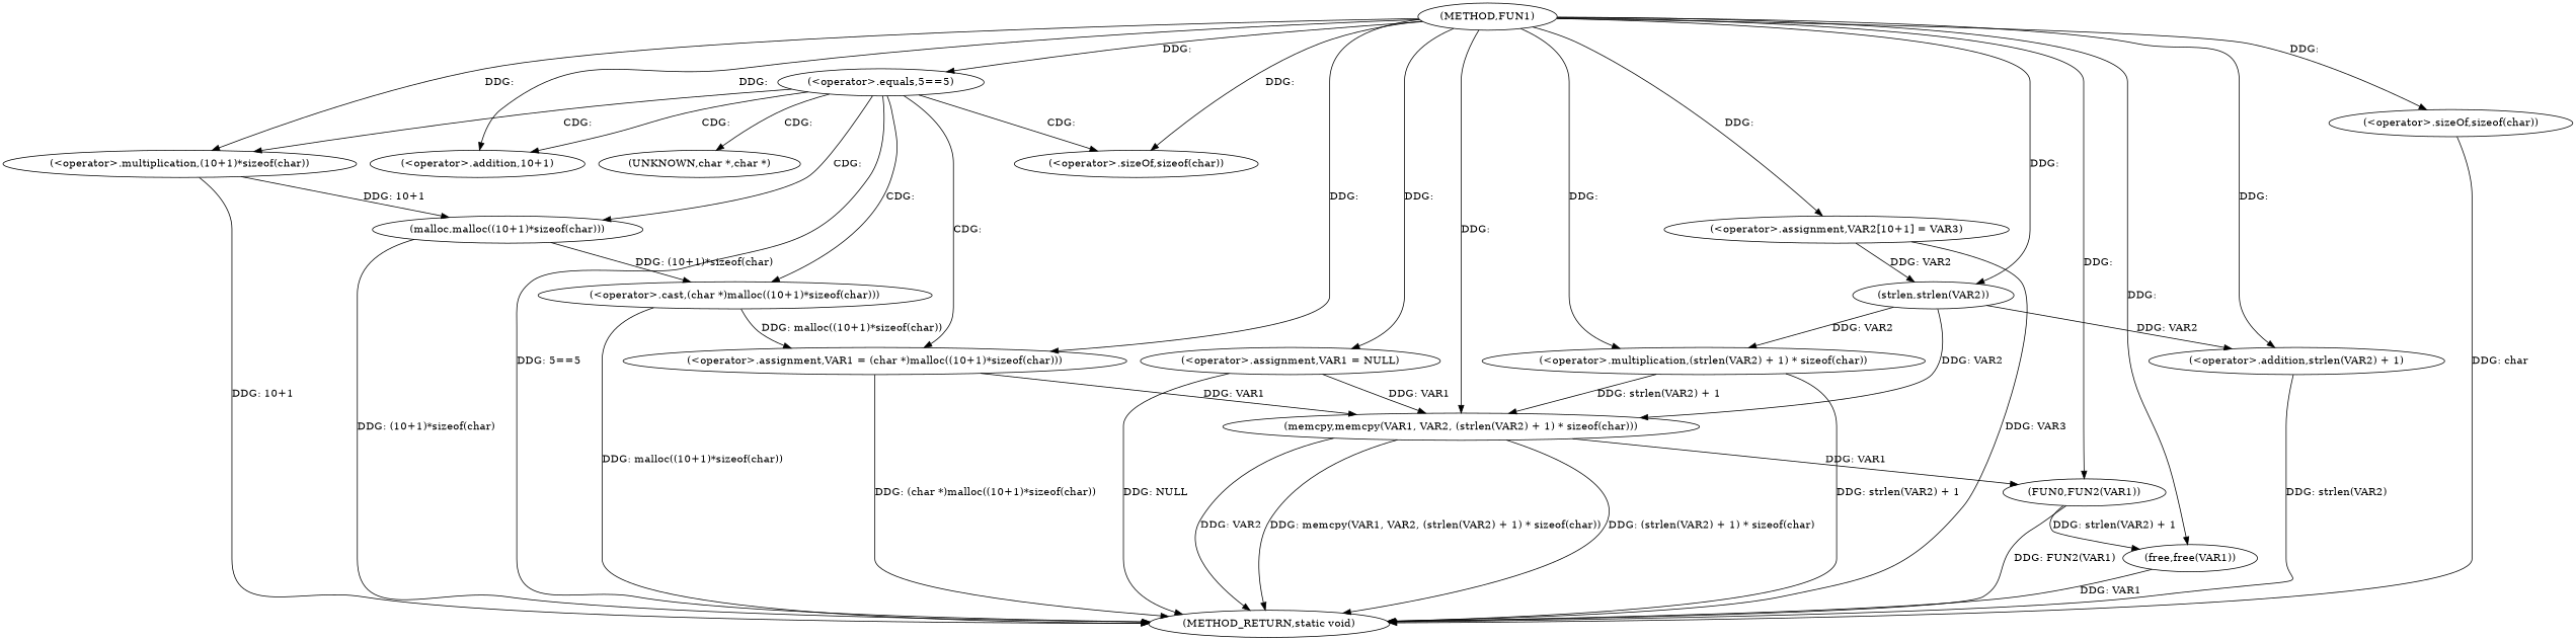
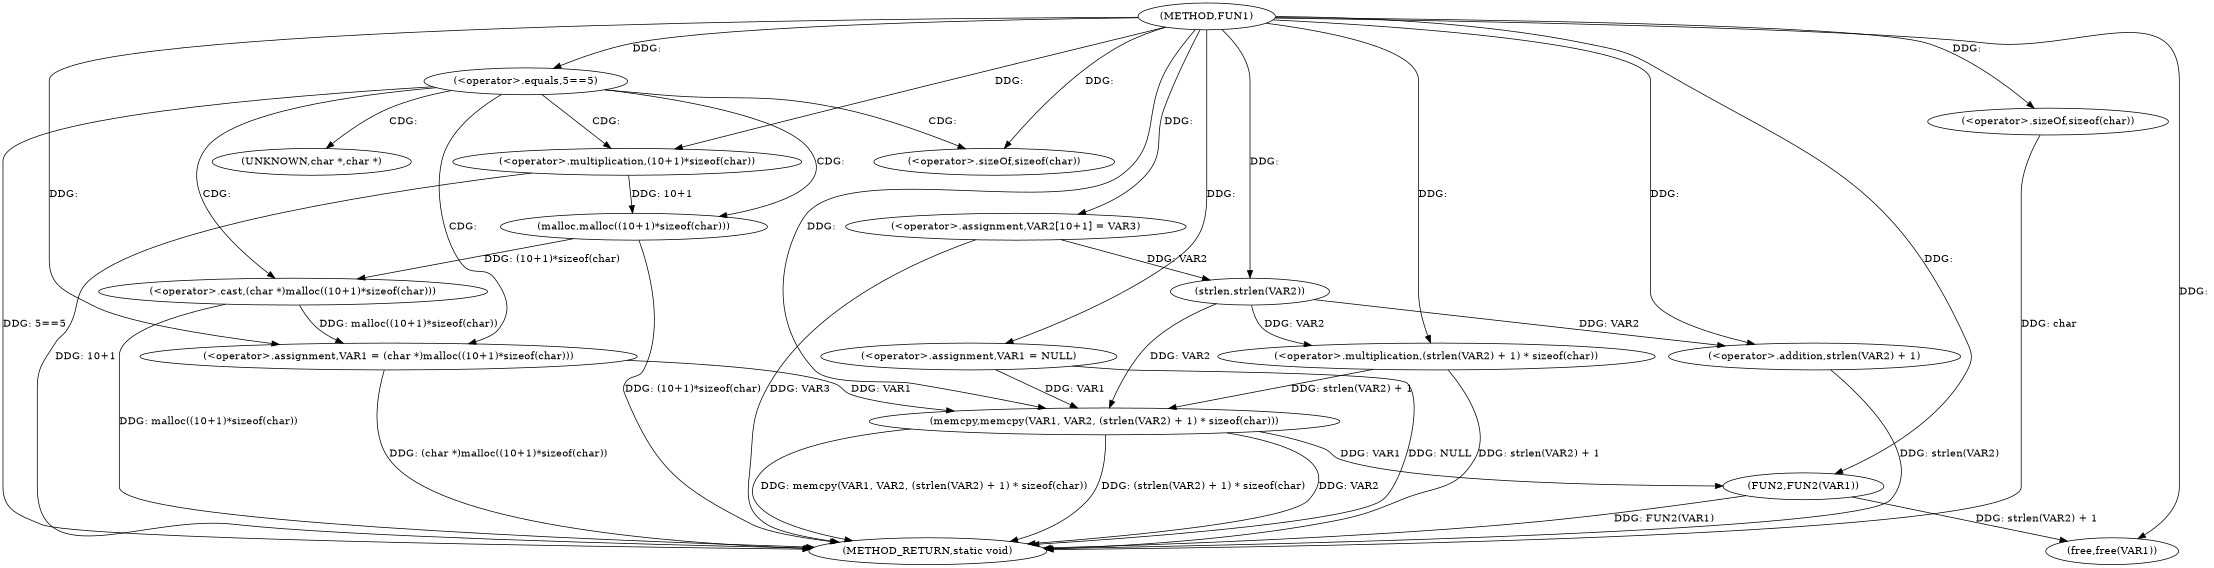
  digraph {
    n1 [label="(METHOD,FUN1)"]
    n2 [label="(<operator>.assignment,VAR1 = NULL)"]
    n3 [label="(<operator>.equals,5==5)"]
    n4 [label="(<operator>.assignment,VAR1 = (char *)malloc((10+1)*sizeof(char)))"]
    n5 [label="(<operator>.multiplication,(10+1)*sizeof(char))"]
-   n6 [label="(<operator>.addition,10+1)"]
    n7 [label="(<operator>.sizeOf,sizeof(char))"]
    n8 [label="(<operator>.assignment,VAR2[10+1] = VAR3)"]
    n9 [label="(memcpy,memcpy(VAR1, VAR2, (strlen(VAR2) + 1) * sizeof(char)))"]
    n10 [label="(<operator>.multiplication,(strlen(VAR2) + 1) * sizeof(char))"]
    n11 [label="(<operator>.addition,strlen(VAR2) + 1)"]
    n12 [label="(strlen,strlen(VAR2))"]
    n13 [label="(<operator>.sizeOf,sizeof(char))"]
-   n14 [label="(FUN0,FUN2(VAR1))"]
+   n14 [label="(FUN2,FUN2(VAR1))"]
    n15 [label="(free,free(VAR1))"]
    n16 [label="(METHOD_RETURN,static void)"]
    n17 [label="(<operator>.cast,(char *)malloc((10+1)*sizeof(char)))"]
    n18 [label="(malloc,malloc((10+1)*sizeof(char)))"]
    n19 [label="(UNKNOWN,char *,char *)"]
    n1 -> n2 [label="DDG: "]
    n1 -> n3 [label="DDG: "]
    n1 -> n4 [label="DDG: "]
    n1 -> n5 [label="DDG: "]
-   n1 -> n6 [label="DDG: "]
    n1 -> n7 [label="DDG: "]
    n1 -> n8 [label="DDG: "]
    n1 -> n9 [label="DDG: "]
    n1 -> n10 [label="DDG: "]
    n1 -> n11 [label="DDG: "]
    n1 -> n12 [label="DDG: "]
    n1 -> n13 [label="DDG: "]
    n1 -> n14 [label="DDG: "]
    n1 -> n15 [label="DDG: "]
    n2 -> n9 [label="DDG: VAR1"]
    n2 -> n16 [label="DDG: NULL"]
    n3 -> n4 [label="CDG: "]
    n3 -> n5 [label="CDG: "]
-   n3 -> n6 [label="CDG: "]
    n3 -> n7 [label="CDG: "]
    n3 -> n16 [label="DDG: 5==5"]
    n3 -> n17 [label="CDG: "]
    n3 -> n18 [label="CDG: "]
    n3 -> n19 [label="CDG: "]
    n4 -> n9 [label="DDG: VAR1"]
    n4 -> n16 [label="DDG: (char *)malloc((10+1)*sizeof(char))"]
    n5 -> n16 [label="DDG: 10+1"]
    n5 -> n18 [label="DDG: 10+1"]
    n8 -> n12 [label="DDG: VAR2"]
    n8 -> n16 [label="DDG: VAR3"]
    n9 -> n14 [label="DDG: VAR1"]
    n9 -> n16 [label="DDG: memcpy(VAR1, VAR2, (strlen(VAR2) + 1) * sizeof(char))"]
    n9 -> n16 [label="DDG: (strlen(VAR2) + 1) * sizeof(char)"]
    n9 -> n16 [label="DDG: VAR2"]
    n10 -> n9 [label="DDG: strlen(VAR2) + 1"]
    n10 -> n16 [label="DDG: strlen(VAR2) + 1"]
    n11 -> n16 [label="DDG: strlen(VAR2)"]
    n12 -> n9 [label="DDG: VAR2"]
    n12 -> n10 [label="DDG: VAR2"]
    n12 -> n11 [label="DDG: VAR2"]
    n13 -> n16 [label="DDG: char"]
    n14 -> n15 [label="DDG: strlen(VAR2) + 1"]
    n14 -> n16 [label="DDG: FUN2(VAR1)"]
-   n15 -> n16 [label="DDG: VAR1"]
    n17 -> n4 [label="DDG: malloc((10+1)*sizeof(char))"]
    n17 -> n16 [label="DDG: malloc((10+1)*sizeof(char))"]
    n18 -> n16 [label="DDG: (10+1)*sizeof(char)"]
    n18 -> n17 [label="DDG: (10+1)*sizeof(char)"]
  }
